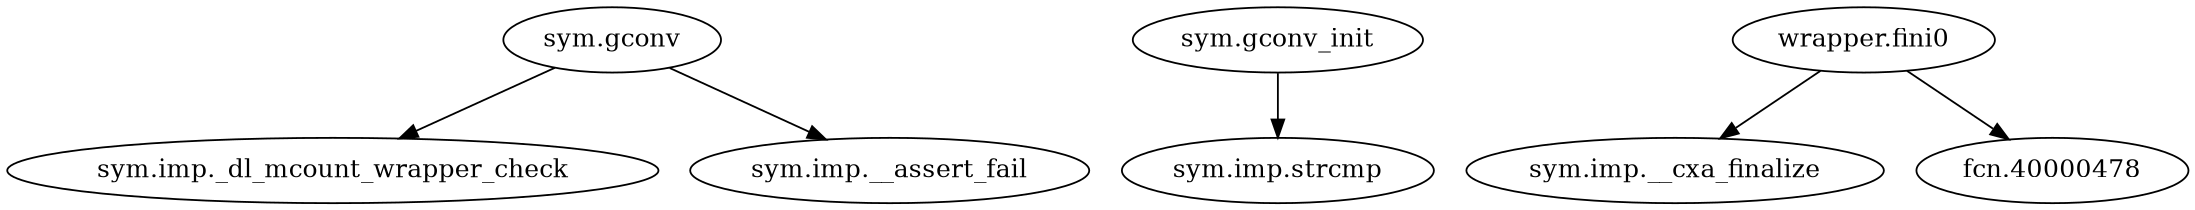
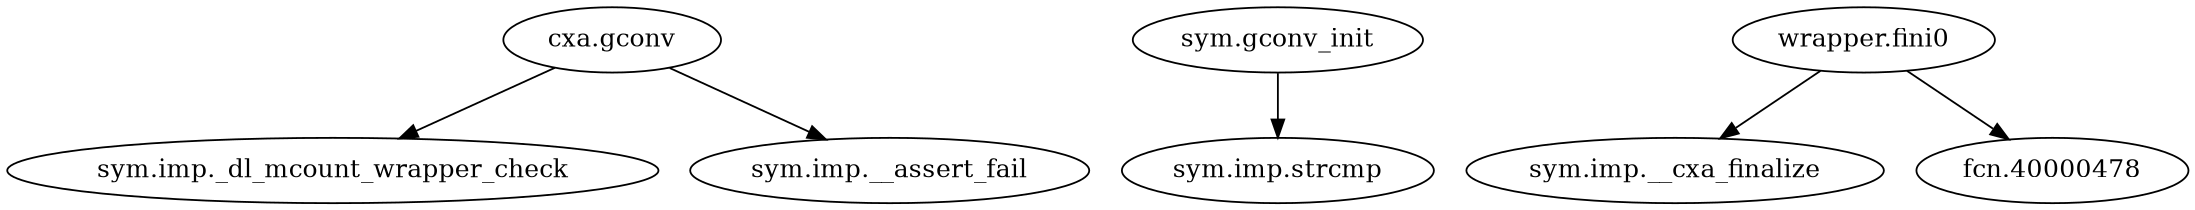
  digraph {
-   n1 [label="sym.gconv"]
+   n1 [label="cxa.gconv"]
    n2 [label="sym.imp._dl_mcount_wrapper_check"]
    n3 [label="sym.imp.__assert_fail"]
    n4 [label="sym.gconv_init"]
    n5 [label="sym.imp.strcmp"]
    n6 [label="wrapper.fini0"]
    n7 [label="sym.imp.__cxa_finalize"]
    n8 [label="fcn.40000478"]
    n1 -> n2
    n1 -> n3
    n4 -> n5
    n6 -> n7
    n6 -> n8
  }
